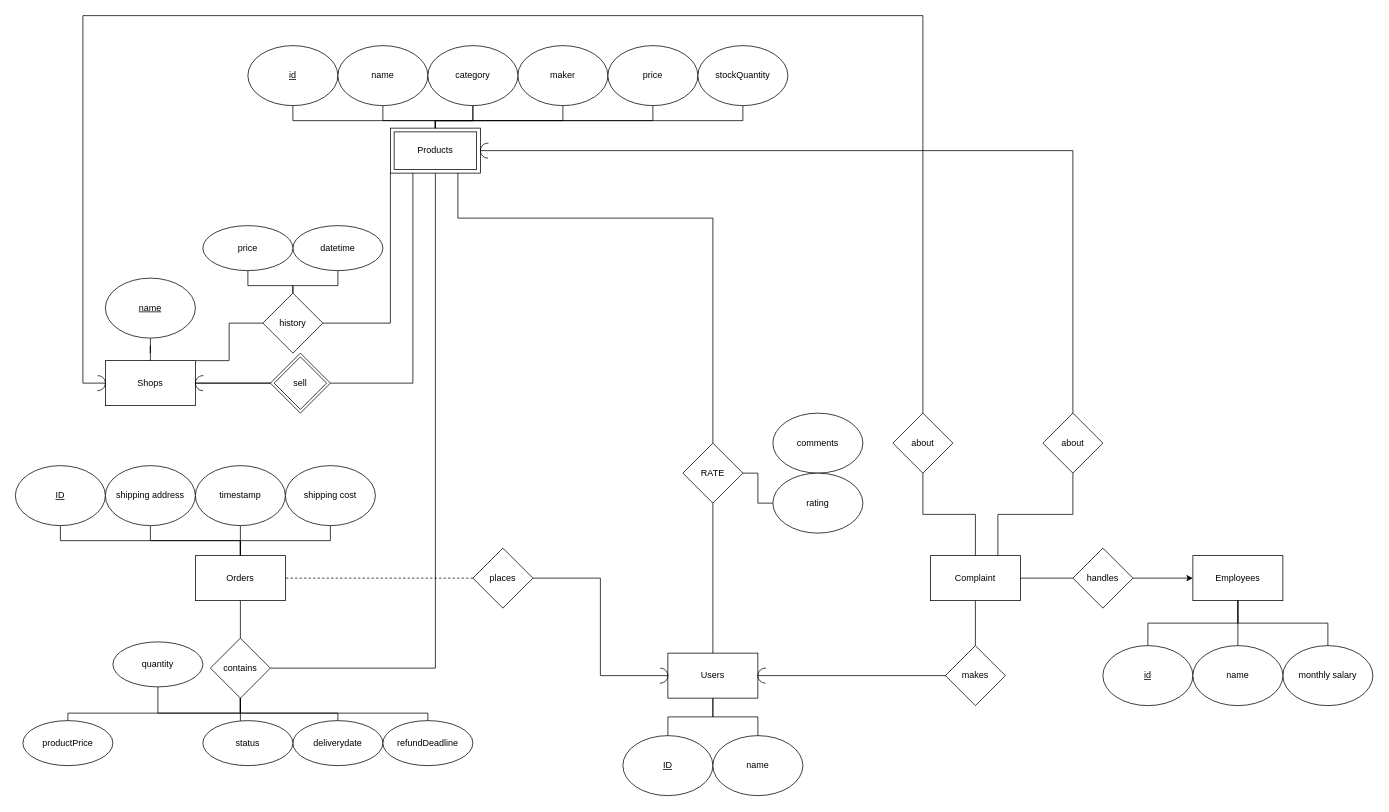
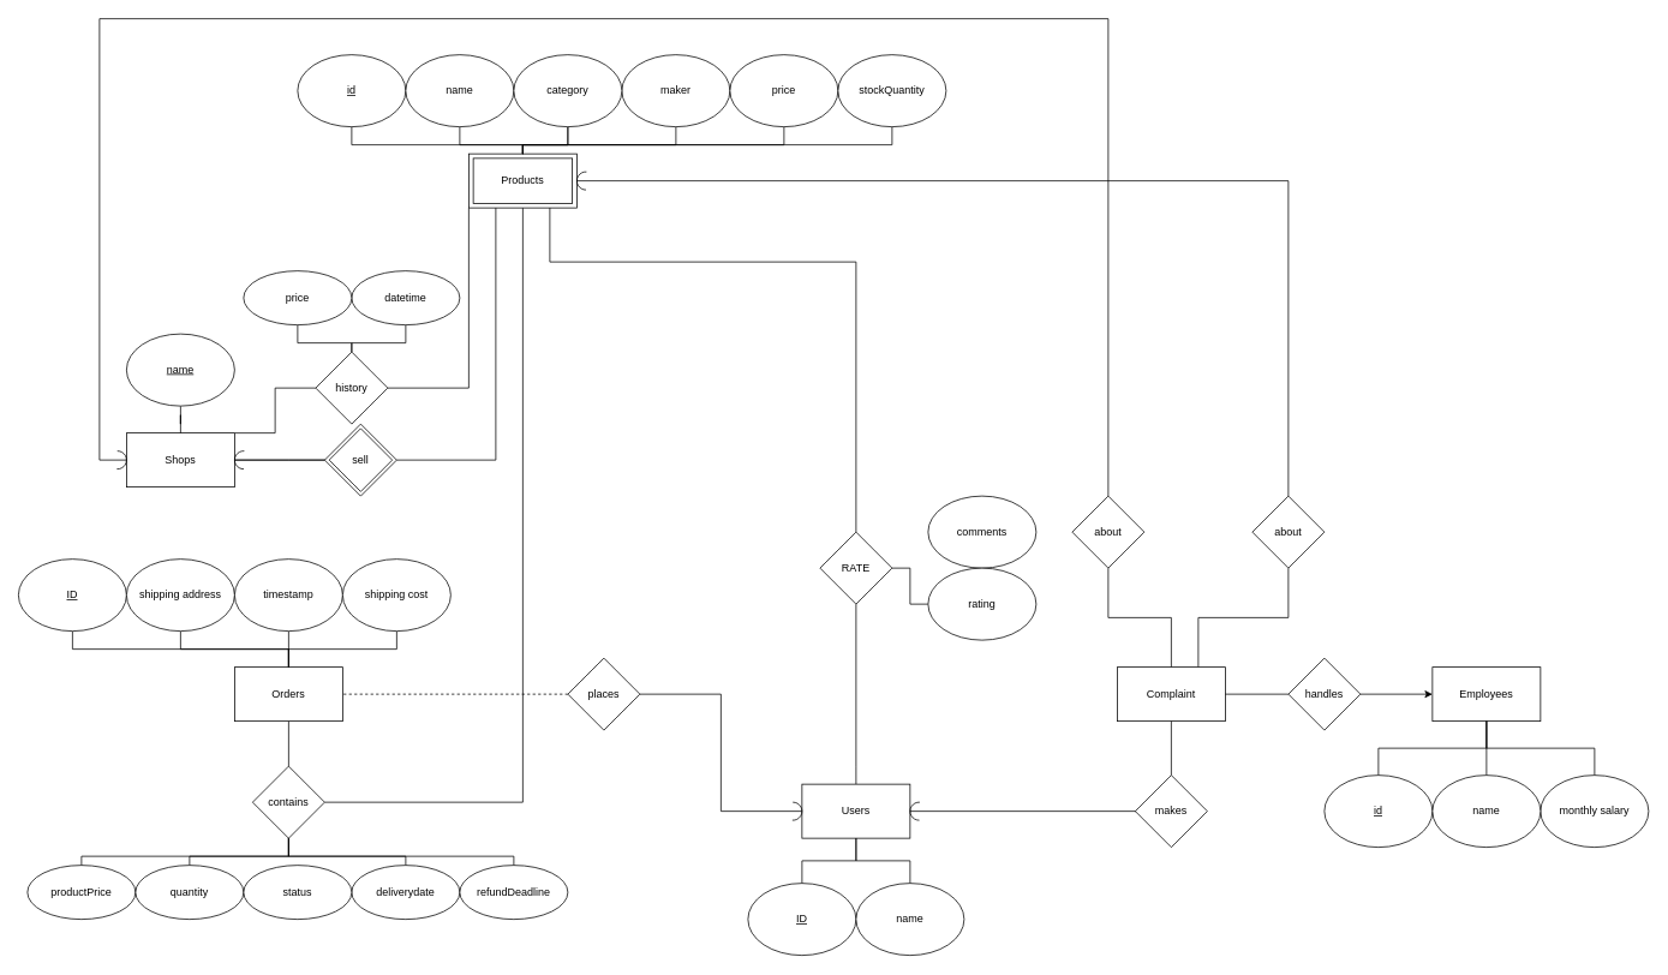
  <mxCell id="0" />
  <mxCell id="1" parent="0" />
  <mxCell id="2" style="edgeStyle=orthogonalEdgeStyle;rounded=0;orthogonalLoop=1;jettySize=auto;html=1;entryX=0;entryY=0.5;entryDx=0;entryDy=0;endArrow=none;endFill=0;exitX=1;exitY=0.5;exitDx=0;exitDy=0;" parent="1" source="5" target="38" edge="1"><mxGeometry relative="1" as="geometry"><Array as="points"><mxPoint x="320" y="510" /><mxPoint x="320" y="510" /></Array></mxGeometry></mxCell>
  <mxCell id="3" style="edgeStyle=orthogonalEdgeStyle;rounded=0;orthogonalLoop=1;jettySize=auto;html=1;entryX=0;entryY=0.5;entryDx=0;entryDy=0;endArrow=none;endFill=0;exitX=1;exitY=0;exitDx=0;exitDy=0;" parent="1" source="5" target="24" edge="1"><mxGeometry relative="1" as="geometry"><Array as="points"><mxPoint x="305" y="480" /><mxPoint x="305" y="430" /></Array></mxGeometry></mxCell>
  <mxCell id="4" value="" style="edgeStyle=orthogonalEdgeStyle;rounded=0;orthogonalLoop=1;jettySize=auto;html=1;endArrow=none;endFill=0;" parent="1" source="5" target="40" edge="1"><mxGeometry relative="1" as="geometry" /></mxCell>
  <mxCell id="5" value="Shops" style="rounded=0;whiteSpace=wrap;html=1;" parent="1" vertex="1"><mxGeometry x="140" y="480" width="120" height="60" as="geometry" /></mxCell>
  <mxCell id="6" value="Employees" style="whiteSpace=wrap;html=1;" parent="1" vertex="1"><mxGeometry x="1590" y="740" width="120" height="60" as="geometry" /></mxCell>
  <mxCell id="7" style="edgeStyle=orthogonalEdgeStyle;rounded=0;orthogonalLoop=1;jettySize=auto;html=1;entryX=0.5;entryY=1;entryDx=0;entryDy=0;endArrow=none;endFill=0;exitX=0.5;exitY=0;exitDx=0;exitDy=0;" parent="1" source="9" target="55" edge="1"><mxGeometry relative="1" as="geometry"><Array as="points"><mxPoint x="950" y="850" /><mxPoint x="950" y="850" /></Array></mxGeometry></mxCell>
  <mxCell id="8" style="edgeStyle=orthogonalEdgeStyle;rounded=0;orthogonalLoop=1;jettySize=auto;html=1;entryX=1;entryY=0.5;entryDx=0;entryDy=0;endArrow=none;endFill=0;" parent="1" source="9" target="92" edge="1"><mxGeometry relative="1" as="geometry" /></mxCell>
  <mxCell id="9" value="Users" style="whiteSpace=wrap;html=1;" parent="1" vertex="1"><mxGeometry x="890" y="870" width="120" height="60" as="geometry" /></mxCell>
  <mxCell id="10" style="edgeStyle=orthogonalEdgeStyle;rounded=0;orthogonalLoop=1;jettySize=auto;html=1;entryX=0.5;entryY=0;entryDx=0;entryDy=0;endArrow=none;endFill=0;" parent="1" source="11" target="5" edge="1"><mxGeometry relative="1" as="geometry" /></mxCell>
  <mxCell id="11" value="&lt;u&gt;name&lt;/u&gt;" style="ellipse;whiteSpace=wrap;html=1;" parent="1" vertex="1"><mxGeometry x="140" y="370" width="120" height="80" as="geometry" /></mxCell>
  <mxCell id="12" style="edgeStyle=orthogonalEdgeStyle;rounded=0;orthogonalLoop=1;jettySize=auto;html=1;entryX=0.5;entryY=1;entryDx=0;entryDy=0;endArrow=none;endFill=0;exitX=0.5;exitY=0;exitDx=0;exitDy=0;" parent="1" source="13" target="6" edge="1"><mxGeometry relative="1" as="geometry"><Array as="points"><mxPoint x="1530" y="830" /><mxPoint x="1650" y="830" /></Array></mxGeometry></mxCell>
  <mxCell id="13" value="&lt;u&gt;id&lt;/u&gt;" style="ellipse;whiteSpace=wrap;html=1;" parent="1" vertex="1"><mxGeometry x="1470" y="860" width="120" height="80" as="geometry" /></mxCell>
  <mxCell id="14" style="edgeStyle=orthogonalEdgeStyle;rounded=0;orthogonalLoop=1;jettySize=auto;html=1;entryX=0.5;entryY=1;entryDx=0;entryDy=0;endArrow=none;endFill=0;exitX=0.5;exitY=0;exitDx=0;exitDy=0;" parent="1" source="15" target="6" edge="1"><mxGeometry relative="1" as="geometry" /></mxCell>
  <mxCell id="15" value="monthly salary" style="ellipse;whiteSpace=wrap;html=1;" parent="1" vertex="1"><mxGeometry x="1710" y="860" width="120" height="80" as="geometry" /></mxCell>
  <mxCell id="16" style="edgeStyle=orthogonalEdgeStyle;rounded=0;orthogonalLoop=1;jettySize=auto;html=1;entryX=0.5;entryY=1;entryDx=0;entryDy=0;endArrow=none;endFill=0;" parent="1" source="17" target="9" edge="1"><mxGeometry relative="1" as="geometry" /></mxCell>
  <mxCell id="17" value="&lt;u&gt;ID&lt;/u&gt;" style="ellipse;whiteSpace=wrap;html=1;" parent="1" vertex="1"><mxGeometry x="830" y="980" width="120" height="80" as="geometry" /></mxCell>
  <mxCell id="18" style="edgeStyle=orthogonalEdgeStyle;rounded=0;orthogonalLoop=1;jettySize=auto;html=1;entryX=0.5;entryY=1;entryDx=0;entryDy=0;endArrow=none;endFill=0;" parent="1" source="19" target="9" edge="1"><mxGeometry relative="1" as="geometry" /></mxCell>
  <mxCell id="19" value="name" style="ellipse;whiteSpace=wrap;html=1;" parent="1" vertex="1"><mxGeometry x="950" y="980" width="120" height="80" as="geometry" /></mxCell>
  <mxCell id="20" style="edgeStyle=orthogonalEdgeStyle;rounded=0;orthogonalLoop=1;jettySize=auto;html=1;entryX=0.5;entryY=1;entryDx=0;entryDy=0;endArrow=none;endFill=0;exitX=0.5;exitY=0;exitDx=0;exitDy=0;" parent="1" source="21" target="6" edge="1"><mxGeometry relative="1" as="geometry" /></mxCell>
  <mxCell id="21" value="name" style="ellipse;whiteSpace=wrap;html=1;" parent="1" vertex="1"><mxGeometry x="1590" y="860" width="120" height="80" as="geometry" /></mxCell>
  <mxCell id="22" style="edgeStyle=orthogonalEdgeStyle;rounded=0;orthogonalLoop=1;jettySize=auto;html=1;entryX=0;entryY=1;entryDx=0;entryDy=0;endArrow=none;endFill=0;" parent="1" source="24" target="29" edge="1"><mxGeometry relative="1" as="geometry" /></mxCell>
  <mxCell id="23" style="edgeStyle=orthogonalEdgeStyle;rounded=0;orthogonalLoop=1;jettySize=auto;html=1;exitX=0.5;exitY=0;exitDx=0;exitDy=0;entryX=0.5;entryY=1;entryDx=0;entryDy=0;endArrow=none;endFill=0;" parent="1" source="24" target="25" edge="1"><mxGeometry relative="1" as="geometry"><Array as="points"><mxPoint x="390" y="380" /><mxPoint x="450" y="380" /></Array></mxGeometry></mxCell>
  <mxCell id="24" value="history" style="rhombus;whiteSpace=wrap;html=1;" parent="1" vertex="1"><mxGeometry x="350" y="390" width="80" height="80" as="geometry" /></mxCell>
  <mxCell id="25" value="datetime" style="ellipse;whiteSpace=wrap;html=1;" parent="1" vertex="1"><mxGeometry x="390" y="300" width="120" height="60" as="geometry" /></mxCell>
  <mxCell id="26" style="edgeStyle=orthogonalEdgeStyle;rounded=0;orthogonalLoop=1;jettySize=auto;html=1;entryX=0.5;entryY=0;entryDx=0;entryDy=0;endArrow=none;endFill=0;" parent="1" source="27" target="24" edge="1"><mxGeometry relative="1" as="geometry" /></mxCell>
  <mxCell id="27" value="price" style="ellipse;whiteSpace=wrap;html=1;" parent="1" vertex="1"><mxGeometry x="270" y="300" width="120" height="60" as="geometry" /></mxCell>
  <mxCell id="28" style="edgeStyle=orthogonalEdgeStyle;rounded=0;orthogonalLoop=1;jettySize=auto;html=1;entryX=1;entryY=0.5;entryDx=0;entryDy=0;endArrow=none;endFill=0;exitX=0.5;exitY=1;exitDx=0;exitDy=0;" parent="1" source="29" target="42" edge="1"><mxGeometry relative="1" as="geometry"><Array as="points"><mxPoint x="580" y="890" /></Array></mxGeometry></mxCell>
  <mxCell id="29" value="Products" style="whiteSpace=wrap;html=1;" parent="1" vertex="1"><mxGeometry x="520" y="170" width="120" height="60" as="geometry" /></mxCell>
  <mxCell id="30" style="edgeStyle=orthogonalEdgeStyle;rounded=0;orthogonalLoop=1;jettySize=auto;html=1;entryX=0.5;entryY=0;entryDx=0;entryDy=0;endArrow=none;endFill=0;" parent="1" source="31" target="29" edge="1"><mxGeometry relative="1" as="geometry"><Array as="points"><mxPoint x="390" y="160" /><mxPoint x="580" y="160" /></Array></mxGeometry></mxCell>
  <mxCell id="31" value="&lt;u&gt;id&lt;/u&gt;" style="ellipse;whiteSpace=wrap;html=1;" parent="1" vertex="1"><mxGeometry x="330" y="60" width="120" height="80" as="geometry" /></mxCell>
  <mxCell id="32" style="edgeStyle=orthogonalEdgeStyle;rounded=0;orthogonalLoop=1;jettySize=auto;html=1;entryX=0.5;entryY=0;entryDx=0;entryDy=0;endArrow=none;endFill=0;" parent="1" source="33" target="29" edge="1"><mxGeometry relative="1" as="geometry"><Array as="points"><mxPoint x="750" y="160" /><mxPoint x="580" y="160" /></Array></mxGeometry></mxCell>
  <mxCell id="33" value="maker" style="ellipse;whiteSpace=wrap;html=1;" parent="1" vertex="1"><mxGeometry x="690" y="60" width="120" height="80" as="geometry" /></mxCell>
  <mxCell id="34" style="edgeStyle=orthogonalEdgeStyle;rounded=0;orthogonalLoop=1;jettySize=auto;html=1;entryX=0.5;entryY=0;entryDx=0;entryDy=0;endArrow=none;endFill=0;" parent="1" source="35" target="29" edge="1"><mxGeometry relative="1" as="geometry"><Array as="points"><mxPoint x="870" y="160" /><mxPoint x="580" y="160" /></Array></mxGeometry></mxCell>
  <mxCell id="35" value="price" style="ellipse;whiteSpace=wrap;html=1;" parent="1" vertex="1"><mxGeometry x="810" y="60" width="120" height="80" as="geometry" /></mxCell>
  <mxCell id="36" style="edgeStyle=orthogonalEdgeStyle;rounded=0;orthogonalLoop=1;jettySize=auto;html=1;endArrow=none;endFill=0;exitX=0.5;exitY=1;exitDx=0;exitDy=0;" parent="1" source="37" target="29" edge="1"><mxGeometry relative="1" as="geometry"><Array as="points"><mxPoint x="990" y="160" /><mxPoint x="580" y="160" /></Array></mxGeometry></mxCell>
  <mxCell id="37" value="stockQuantity" style="ellipse;whiteSpace=wrap;html=1;" parent="1" vertex="1"><mxGeometry x="930" y="60" width="120" height="80" as="geometry" /></mxCell>
  <mxCell id="38" value="sell" style="rhombus;whiteSpace=wrap;html=1;" parent="1" vertex="1"><mxGeometry x="360" y="470" width="80" height="80" as="geometry" /></mxCell>
  <mxCell id="39" style="edgeStyle=orthogonalEdgeStyle;rounded=0;orthogonalLoop=1;jettySize=auto;html=1;entryX=0.25;entryY=1;entryDx=0;entryDy=0;endArrow=none;endFill=0;exitX=1;exitY=0.5;exitDx=0;exitDy=0;" parent="1" source="38" target="29" edge="1"><mxGeometry relative="1" as="geometry" /></mxCell>
  <mxCell id="40" value="sell" style="rhombus;whiteSpace=wrap;html=1;" parent="1" vertex="1"><mxGeometry x="365" y="475" width="70" height="70" as="geometry" /></mxCell>
  <mxCell id="41" value="Products" style="whiteSpace=wrap;html=1;" parent="1" vertex="1"><mxGeometry x="525" y="175" width="110" height="50" as="geometry" /></mxCell>
  <mxCell id="42" value="contains" style="rhombus;whiteSpace=wrap;html=1;" parent="1" vertex="1"><mxGeometry x="280" y="850" width="80" height="80" as="geometry" /></mxCell>
  <mxCell id="43" style="edgeStyle=orthogonalEdgeStyle;rounded=0;orthogonalLoop=1;jettySize=auto;html=1;endArrow=none;endFill=0;entryX=0.5;entryY=0;entryDx=0;entryDy=0;" parent="1" source="75" target="42" edge="1"><mxGeometry relative="1" as="geometry"><mxPoint x="320" y="840" as="targetPoint" /></mxGeometry></mxCell>
  <mxCell id="44" style="edgeStyle=orthogonalEdgeStyle;rounded=0;orthogonalLoop=1;jettySize=auto;html=1;entryX=0.5;entryY=1;entryDx=0;entryDy=0;endArrow=none;endFill=0;" parent="1" source="45" target="42" edge="1"><mxGeometry relative="1" as="geometry"><Array as="points"><mxPoint x="450" y="950" /><mxPoint x="320" y="950" /></Array></mxGeometry></mxCell>
  <mxCell id="45" value="deliverydate" style="ellipse;whiteSpace=wrap;html=1;" parent="1" vertex="1"><mxGeometry x="390" y="960" width="120" height="60" as="geometry" /></mxCell>
  <mxCell id="46" style="edgeStyle=orthogonalEdgeStyle;rounded=0;orthogonalLoop=1;jettySize=auto;html=1;entryX=0.5;entryY=1;entryDx=0;entryDy=0;endArrow=none;endFill=0;" parent="1" source="47" target="42" edge="1"><mxGeometry relative="1" as="geometry"><Array as="points"><mxPoint x="570" y="950" /><mxPoint x="320" y="950" /></Array></mxGeometry></mxCell>
  <mxCell id="47" value="refundDeadline" style="ellipse;whiteSpace=wrap;html=1;" parent="1" vertex="1"><mxGeometry x="510" y="960" width="120" height="60" as="geometry" /></mxCell>
  <mxCell id="48" style="edgeStyle=orthogonalEdgeStyle;rounded=0;orthogonalLoop=1;jettySize=auto;html=1;entryX=0.5;entryY=1;entryDx=0;entryDy=0;endArrow=none;endFill=0;" parent="1" source="49" target="42" edge="1"><mxGeometry relative="1" as="geometry"><Array as="points"><mxPoint x="90" y="950" /><mxPoint x="320" y="950" /></Array></mxGeometry></mxCell>
  <mxCell id="49" value="productPrice" style="ellipse;whiteSpace=wrap;html=1;" parent="1" vertex="1"><mxGeometry x="30" y="960" width="120" height="60" as="geometry" /></mxCell>
  <mxCell id="50" style="edgeStyle=orthogonalEdgeStyle;rounded=0;orthogonalLoop=1;jettySize=auto;html=1;entryX=0.5;entryY=1;entryDx=0;entryDy=0;endArrow=none;endFill=0;" parent="1" source="51" target="42" edge="1"><mxGeometry relative="1" as="geometry"><Array as="points"><mxPoint x="210" y="950" /><mxPoint x="320" y="950" /></Array></mxGeometry></mxCell>
- <mxCell id="51" value="quantity" style="ellipse;whiteSpace=wrap;html=1;" parent="1" vertex="1"><mxGeometry x="150" y="855" width="120" height="60" as="geometry" /></mxCell>
- <mxCell id="52" style="edgeStyle=orthogonalEdgeStyle;rounded=0;orthogonalLoop=1;jettySize=auto;html=1;entryX=0.5;entryY=1;entryDx=0;entryDy=0;endArrow=none;endFill=0;" parent="1" source="53" target="42" edge="1"><mxGeometry relative="1" as="geometry"><Array as="points"><mxPoint x="320" y="970" /><mxPoint x="320" y="970" /></Array></mxGeometry></mxCell>
+ <mxCell id="51" value="quantity" style="ellipse;whiteSpace=wrap;html=1;" parent="1" vertex="1"><mxGeometry x="150" y="960" width="120" height="60" as="geometry" /></mxCell>
  <mxCell id="53" value="status" style="ellipse;whiteSpace=wrap;html=1;" parent="1" vertex="1"><mxGeometry x="270" y="960" width="120" height="60" as="geometry" /></mxCell>
  <mxCell id="54" style="edgeStyle=orthogonalEdgeStyle;rounded=0;orthogonalLoop=1;jettySize=auto;html=1;entryX=0.75;entryY=1;entryDx=0;entryDy=0;endArrow=none;endFill=0;" parent="1" source="55" target="29" edge="1"><mxGeometry relative="1" as="geometry"><Array as="points"><mxPoint x="950" y="290" /><mxPoint x="610" y="290" /></Array></mxGeometry></mxCell>
  <mxCell id="55" value="RATE" style="rhombus;whiteSpace=wrap;html=1;" parent="1" vertex="1"><mxGeometry x="910" y="590" width="80" height="80" as="geometry" /></mxCell>
  <mxCell id="56" value="comments" style="ellipse;whiteSpace=wrap;html=1;" parent="1" vertex="1"><mxGeometry x="1030" y="550" width="120" height="80" as="geometry" /></mxCell>
  <mxCell id="57" style="edgeStyle=orthogonalEdgeStyle;rounded=0;orthogonalLoop=1;jettySize=auto;html=1;entryX=1;entryY=0.5;entryDx=0;entryDy=0;endArrow=none;endFill=0;" parent="1" source="58" target="55" edge="1"><mxGeometry relative="1" as="geometry" /></mxCell>
  <mxCell id="58" value="rating" style="ellipse;whiteSpace=wrap;html=1;" parent="1" vertex="1"><mxGeometry x="1030" y="630" width="120" height="80" as="geometry" /></mxCell>
  <mxCell id="59" style="edgeStyle=orthogonalEdgeStyle;rounded=0;orthogonalLoop=1;jettySize=auto;html=1;entryX=0;entryY=0.5;entryDx=0;entryDy=0;endArrow=none;endFill=0;exitX=0.5;exitY=0;exitDx=0;exitDy=0;" parent="1" source="69" target="5" edge="1"><mxGeometry relative="1" as="geometry"><mxPoint x="1410" y="590" as="sourcePoint" /><Array as="points"><mxPoint x="1230" y="20" /><mxPoint x="110" y="20" /><mxPoint x="110" y="510" /></Array></mxGeometry></mxCell>
  <mxCell id="60" style="edgeStyle=orthogonalEdgeStyle;rounded=0;orthogonalLoop=1;jettySize=auto;html=1;entryX=0.5;entryY=1;entryDx=0;entryDy=0;endArrow=none;endFill=0;" parent="1" source="62" target="69" edge="1"><mxGeometry relative="1" as="geometry" /></mxCell>
  <mxCell id="61" style="edgeStyle=orthogonalEdgeStyle;rounded=0;orthogonalLoop=1;jettySize=auto;html=1;entryX=0.5;entryY=1;entryDx=0;entryDy=0;endArrow=none;endFill=0;exitX=0.75;exitY=0;exitDx=0;exitDy=0;" parent="1" source="62" target="70" edge="1"><mxGeometry relative="1" as="geometry" /></mxCell>
  <mxCell id="62" value="Complaint" style="rounded=0;whiteSpace=wrap;html=1;" parent="1" vertex="1"><mxGeometry x="1240" y="740" width="120" height="60" as="geometry" /></mxCell>
  <mxCell id="63" style="edgeStyle=orthogonalEdgeStyle;rounded=0;orthogonalLoop=1;jettySize=auto;html=1;entryX=1;entryY=0.5;entryDx=0;entryDy=0;endArrow=none;endFill=0;" parent="1" source="65" target="62" edge="1"><mxGeometry relative="1" as="geometry" /></mxCell>
  <mxCell id="64" style="edgeStyle=orthogonalEdgeStyle;rounded=0;orthogonalLoop=1;jettySize=auto;html=1;entryX=0;entryY=0.5;entryDx=0;entryDy=0;endArrow=classic;endFill=1;" parent="1" source="65" target="6" edge="1"><mxGeometry relative="1" as="geometry" /></mxCell>
  <mxCell id="65" value="handles" style="rhombus;whiteSpace=wrap;html=1;" parent="1" vertex="1"><mxGeometry x="1430" y="730" width="80" height="80" as="geometry" /></mxCell>
  <mxCell id="66" style="edgeStyle=orthogonalEdgeStyle;rounded=0;orthogonalLoop=1;jettySize=auto;html=1;entryX=0.5;entryY=1;entryDx=0;entryDy=0;endArrow=none;endFill=0;" parent="1" source="68" target="62" edge="1"><mxGeometry relative="1" as="geometry" /></mxCell>
  <mxCell id="67" style="edgeStyle=orthogonalEdgeStyle;rounded=0;orthogonalLoop=1;jettySize=auto;html=1;entryX=1;entryY=0.5;entryDx=0;entryDy=0;endArrow=none;endFill=0;exitX=0;exitY=0.5;exitDx=0;exitDy=0;" parent="1" source="68" target="9" edge="1"><mxGeometry relative="1" as="geometry"><Array as="points"><mxPoint x="1330" y="900" /><mxPoint x="1330" y="900" /></Array></mxGeometry></mxCell>
  <mxCell id="68" value="makes" style="rhombus;whiteSpace=wrap;html=1;" parent="1" vertex="1"><mxGeometry x="1260" y="860" width="80" height="80" as="geometry" /></mxCell>
  <mxCell id="69" value="about" style="rhombus;whiteSpace=wrap;html=1;" parent="1" vertex="1"><mxGeometry x="1190" y="550" width="80" height="80" as="geometry" /></mxCell>
  <mxCell id="70" value="about" style="rhombus;whiteSpace=wrap;html=1;" parent="1" vertex="1"><mxGeometry x="1390" y="550" width="80" height="80" as="geometry" /></mxCell>
  <mxCell id="71" value="" style="verticalLabelPosition=bottom;verticalAlign=top;html=1;shape=mxgraph.basic.arc;startAngle=0.247;endAngle=0.761;rotation=90;" parent="1" vertex="1"><mxGeometry x="260" y="500" width="20" height="20" as="geometry" /></mxCell>
  <mxCell id="72" value="" style="edgeStyle=orthogonalEdgeStyle;rounded=0;orthogonalLoop=1;jettySize=auto;html=1;endArrow=none;endFill=0;entryX=1;entryY=0.5;entryDx=0;entryDy=0;" parent="1" source="70" target="29" edge="1"><mxGeometry relative="1" as="geometry"><Array as="points"><mxPoint x="1430" y="200" /></Array><mxPoint x="1620" y="390" as="sourcePoint" /><mxPoint x="730" y="220" as="targetPoint" /></mxGeometry></mxCell>
  <mxCell id="73" value="" style="verticalLabelPosition=bottom;verticalAlign=top;html=1;shape=mxgraph.basic.arc;startAngle=0.247;endAngle=0.761;rotation=90;" parent="1" vertex="1"><mxGeometry x="1010" y="890" width="20" height="20" as="geometry" /></mxCell>
  <mxCell id="74" value="" style="group" parent="1" vertex="1" connectable="0"><mxGeometry x="20" y="620" width="480" height="180" as="geometry" /></mxCell>
  <mxCell id="75" value="Orders" style="whiteSpace=wrap;html=1;" parent="74" vertex="1"><mxGeometry x="240" y="120" width="120" height="60" as="geometry" /></mxCell>
  <mxCell id="76" style="edgeStyle=orthogonalEdgeStyle;rounded=0;orthogonalLoop=1;jettySize=auto;html=1;entryX=0.5;entryY=0;entryDx=0;entryDy=0;endArrow=none;endFill=0;" parent="74" source="77" target="75" edge="1"><mxGeometry relative="1" as="geometry"><Array as="points"><mxPoint x="60" y="100" /><mxPoint x="300" y="100" /></Array></mxGeometry></mxCell>
  <mxCell id="77" value="&lt;u&gt;ID&lt;/u&gt;" style="ellipse;whiteSpace=wrap;html=1;" parent="74" vertex="1"><mxGeometry width="120" height="80" as="geometry" /></mxCell>
  <mxCell id="78" style="edgeStyle=orthogonalEdgeStyle;rounded=0;orthogonalLoop=1;jettySize=auto;html=1;entryX=0.5;entryY=0;entryDx=0;entryDy=0;endArrow=none;endFill=0;" parent="74" source="79" target="75" edge="1"><mxGeometry relative="1" as="geometry" /></mxCell>
  <mxCell id="79" value="timestamp" style="ellipse;whiteSpace=wrap;html=1;" parent="74" vertex="1"><mxGeometry x="240" width="120" height="80" as="geometry" /></mxCell>
  <mxCell id="80" style="edgeStyle=orthogonalEdgeStyle;rounded=0;orthogonalLoop=1;jettySize=auto;html=1;entryX=0.5;entryY=0;entryDx=0;entryDy=0;endArrow=none;endFill=0;" parent="74" source="81" target="75" edge="1"><mxGeometry relative="1" as="geometry" /></mxCell>
  <mxCell id="81" value="shipping cost" style="ellipse;whiteSpace=wrap;html=1;" parent="74" vertex="1"><mxGeometry x="360" width="120" height="80" as="geometry" /></mxCell>
  <mxCell id="82" style="edgeStyle=orthogonalEdgeStyle;rounded=0;orthogonalLoop=1;jettySize=auto;html=1;entryX=0.5;entryY=0;entryDx=0;entryDy=0;endArrow=none;endFill=0;" parent="74" source="83" target="75" edge="1"><mxGeometry relative="1" as="geometry" /></mxCell>
  <mxCell id="83" value="shipping address" style="ellipse;whiteSpace=wrap;html=1;" parent="74" vertex="1"><mxGeometry x="120" width="120" height="80" as="geometry" /></mxCell>
  <mxCell id="84" style="edgeStyle=orthogonalEdgeStyle;rounded=0;orthogonalLoop=1;jettySize=auto;html=1;entryX=0.5;entryY=0;entryDx=0;entryDy=0;endArrow=none;endFill=0;" parent="1" source="85" target="29" edge="1"><mxGeometry relative="1" as="geometry" /></mxCell>
  <mxCell id="85" value="name" style="ellipse;whiteSpace=wrap;html=1;" parent="1" vertex="1"><mxGeometry x="450" y="60" width="120" height="80" as="geometry" /></mxCell>
  <mxCell id="86" style="edgeStyle=orthogonalEdgeStyle;rounded=0;orthogonalLoop=1;jettySize=auto;html=1;entryX=0.5;entryY=0;entryDx=0;entryDy=0;endArrow=none;endFill=0;" parent="1" source="88" target="29" edge="1"><mxGeometry relative="1" as="geometry" /></mxCell>
  <mxCell id="87" style="edgeStyle=orthogonalEdgeStyle;rounded=0;orthogonalLoop=1;jettySize=auto;html=1;entryX=0.5;entryY=0;entryDx=0;entryDy=0;endArrow=none;endFill=0;" parent="1" source="88" target="29" edge="1"><mxGeometry relative="1" as="geometry" /></mxCell>
  <mxCell id="88" value="category" style="ellipse;whiteSpace=wrap;html=1;" parent="1" vertex="1"><mxGeometry x="570" y="60" width="120" height="80" as="geometry" /></mxCell>
  <mxCell id="89" value="" style="verticalLabelPosition=bottom;verticalAlign=top;html=1;shape=mxgraph.basic.arc;startAngle=0.247;endAngle=0.761;rotation=90;" parent="1" vertex="1"><mxGeometry x="640" y="190" width="20" height="20" as="geometry" /></mxCell>
  <mxCell id="90" value="" style="verticalLabelPosition=bottom;verticalAlign=top;html=1;shape=mxgraph.basic.arc;startAngle=0.247;endAngle=0.761;rotation=-90;" parent="1" vertex="1"><mxGeometry x="120" y="500" width="20" height="20" as="geometry" /></mxCell>
  <mxCell id="91" style="edgeStyle=orthogonalEdgeStyle;rounded=0;orthogonalLoop=1;jettySize=auto;html=1;entryX=1;entryY=0.5;entryDx=0;entryDy=0;endArrow=none;endFill=0;dashed=1;" parent="1" source="92" target="75" edge="1"><mxGeometry relative="1" as="geometry" /></mxCell>
  <mxCell id="92" value="places" style="rhombus;whiteSpace=wrap;html=1;" parent="1" vertex="1"><mxGeometry x="630" y="730" width="80" height="80" as="geometry" /></mxCell>
  <mxCell id="93" value="" style="verticalLabelPosition=bottom;verticalAlign=top;html=1;shape=mxgraph.basic.arc;startAngle=0.247;endAngle=0.761;rotation=-90;" parent="1" vertex="1"><mxGeometry x="870" y="890" width="20" height="20" as="geometry" /></mxCell>
